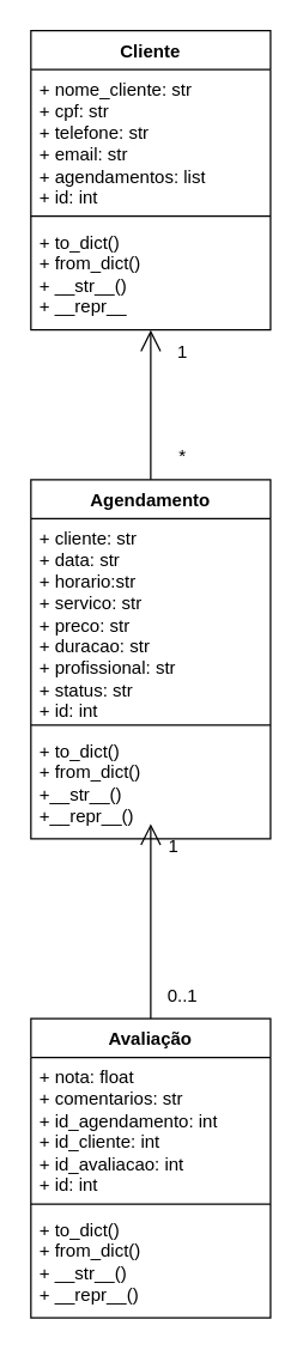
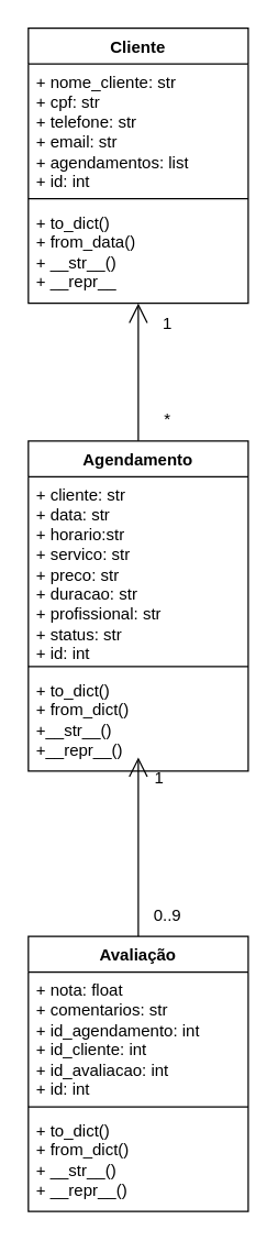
  <mxCell id="0" />
  <mxCell id="1" parent="0" />
  <mxCell id="2" value="Cliente" style="swimlane;fontStyle=1;align=center;verticalAlign=top;childLayout=stackLayout;horizontal=1;startSize=26;horizontalStack=0;resizeParent=1;resizeParentMax=0;resizeLast=0;collapsible=1;marginBottom=0;whiteSpace=wrap;html=1;" vertex="1" parent="1"><mxGeometry x="20" y="20" width="160" height="200" as="geometry" /></mxCell>
  <mxCell id="3" value="+ nome_cliente: str&lt;div&gt;+ cpf: str&lt;/div&gt;&lt;div&gt;+ telefone: str&lt;/div&gt;&lt;div&gt;+ email: str&lt;/div&gt;&lt;div&gt;+ agendamentos: list&lt;/div&gt;&lt;div&gt;+ id: int&lt;/div&gt;" style="text;strokeColor=none;fillColor=none;align=left;verticalAlign=top;spacingLeft=4;spacingRight=4;overflow=hidden;rotatable=0;points=[[0,0.5],[1,0.5]];portConstraint=eastwest;whiteSpace=wrap;html=1;" vertex="1" parent="2"><mxGeometry y="26" width="160" height="94" as="geometry" /></mxCell>
  <mxCell id="4" value="" style="line;strokeWidth=1;fillColor=none;align=left;verticalAlign=middle;spacingTop=-1;spacingLeft=3;spacingRight=3;rotatable=0;labelPosition=right;points=[];portConstraint=eastwest;strokeColor=inherit;" vertex="1" parent="2"><mxGeometry y="120" width="160" height="8" as="geometry" /></mxCell>
- <mxCell id="5" value="+ to_dict()&lt;div&gt;+ from_dict()&lt;/div&gt;&lt;div&gt;+ __str__()&lt;/div&gt;&lt;div&gt;+ __repr__&lt;/div&gt;" style="text;strokeColor=none;fillColor=none;align=left;verticalAlign=top;spacingLeft=4;spacingRight=4;overflow=hidden;rotatable=0;points=[[0,0.5],[1,0.5]];portConstraint=eastwest;whiteSpace=wrap;html=1;" vertex="1" parent="2"><mxGeometry y="128" width="160" height="72" as="geometry" /></mxCell>
+ <mxCell id="5" value="+ to_dict()&lt;div&gt;+ from_data()&lt;/div&gt;&lt;div&gt;+ __str__()&lt;/div&gt;&lt;div&gt;+ __repr__&lt;/div&gt;" style="text;strokeColor=none;fillColor=none;align=left;verticalAlign=top;spacingLeft=4;spacingRight=4;overflow=hidden;rotatable=0;points=[[0,0.5],[1,0.5]];portConstraint=eastwest;whiteSpace=wrap;html=1;" vertex="1" parent="2"><mxGeometry y="128" width="160" height="72" as="geometry" /></mxCell>
  <mxCell id="6" value="Agendamento" style="swimlane;fontStyle=1;align=center;verticalAlign=top;childLayout=stackLayout;horizontal=1;startSize=26;horizontalStack=0;resizeParent=1;resizeParentMax=0;resizeLast=0;collapsible=1;marginBottom=0;whiteSpace=wrap;html=1;" vertex="1" parent="1"><mxGeometry x="20" y="320" width="160" height="240" as="geometry" /></mxCell>
  <mxCell id="7" value="+ cliente: str&lt;div&gt;+ data: str&lt;/div&gt;&lt;div&gt;+ horario:str&lt;/div&gt;&lt;div&gt;+ servico: str&lt;/div&gt;&lt;div&gt;+ preco: str&lt;/div&gt;&lt;div&gt;+ duracao: str&lt;/div&gt;&lt;div&gt;+ profissional: str&lt;/div&gt;&lt;div&gt;+ status: str&lt;/div&gt;&lt;div&gt;+ id: int&lt;/div&gt;" style="text;strokeColor=none;fillColor=none;align=left;verticalAlign=top;spacingLeft=4;spacingRight=4;overflow=hidden;rotatable=0;points=[[0,0.5],[1,0.5]];portConstraint=eastwest;whiteSpace=wrap;html=1;" vertex="1" parent="6"><mxGeometry y="26" width="160" height="134" as="geometry" /></mxCell>
  <mxCell id="8" value="" style="line;strokeWidth=1;fillColor=none;align=left;verticalAlign=middle;spacingTop=-1;spacingLeft=3;spacingRight=3;rotatable=0;labelPosition=right;points=[];portConstraint=eastwest;strokeColor=inherit;" vertex="1" parent="6"><mxGeometry y="160" width="160" height="8" as="geometry" /></mxCell>
  <mxCell id="9" value="+ to_dict()&lt;div&gt;+ from_dict()&lt;/div&gt;&lt;div&gt;+__str__()&lt;/div&gt;&lt;div&gt;+__repr__()&lt;/div&gt;" style="text;strokeColor=none;fillColor=none;align=left;verticalAlign=top;spacingLeft=4;spacingRight=4;overflow=hidden;rotatable=0;points=[[0,0.5],[1,0.5]];portConstraint=eastwest;whiteSpace=wrap;html=1;" vertex="1" parent="6"><mxGeometry y="168" width="160" height="72" as="geometry" /></mxCell>
  <mxCell id="10" value="Avaliação" style="swimlane;fontStyle=1;align=center;verticalAlign=top;childLayout=stackLayout;horizontal=1;startSize=26;horizontalStack=0;resizeParent=1;resizeParentMax=0;resizeLast=0;collapsible=1;marginBottom=0;whiteSpace=wrap;html=1;" vertex="1" parent="1"><mxGeometry x="20" y="680" width="160" height="200" as="geometry" /></mxCell>
  <mxCell id="11" value="+ nota: float&lt;div&gt;+ comentarios: str&lt;/div&gt;&lt;div&gt;+ id_agendamento: int&lt;/div&gt;&lt;div&gt;+ id_cliente: int&lt;/div&gt;&lt;div&gt;&lt;span style=&quot;background-color: transparent; color: light-dark(rgb(0, 0, 0), rgb(255, 255, 255));&quot;&gt;+ id_avaliacao: int&lt;/span&gt;&lt;/div&gt;&lt;div&gt;&lt;span style=&quot;background-color: transparent; color: light-dark(rgb(0, 0, 0), rgb(255, 255, 255));&quot;&gt;+ id: int&amp;nbsp;&lt;/span&gt;&lt;/div&gt;" style="text;strokeColor=none;fillColor=none;align=left;verticalAlign=top;spacingLeft=4;spacingRight=4;overflow=hidden;rotatable=0;points=[[0,0.5],[1,0.5]];portConstraint=eastwest;whiteSpace=wrap;html=1;" vertex="1" parent="10"><mxGeometry y="26" width="160" height="94" as="geometry" /></mxCell>
  <mxCell id="12" value="" style="line;strokeWidth=1;fillColor=none;align=left;verticalAlign=middle;spacingTop=-1;spacingLeft=3;spacingRight=3;rotatable=0;labelPosition=right;points=[];portConstraint=eastwest;strokeColor=inherit;" vertex="1" parent="10"><mxGeometry y="120" width="160" height="8" as="geometry" /></mxCell>
  <mxCell id="13" value="+ to_dict()&lt;div&gt;+ from_dict()&lt;/div&gt;&lt;div&gt;+ __str__()&lt;/div&gt;&lt;div&gt;+ __repr__()&lt;/div&gt;" style="text;strokeColor=none;fillColor=none;align=left;verticalAlign=top;spacingLeft=4;spacingRight=4;overflow=hidden;rotatable=0;points=[[0,0.5],[1,0.5]];portConstraint=eastwest;whiteSpace=wrap;html=1;" vertex="1" parent="10"><mxGeometry y="128" width="160" height="72" as="geometry" /></mxCell>
  <mxCell id="14" value="" style="endArrow=open;endFill=1;endSize=12;html=1;rounded=0;" edge="1" parent="1"><mxGeometry width="160" relative="1" as="geometry"><mxPoint x="100" y="320" as="sourcePoint" /><mxPoint x="100" y="220" as="targetPoint" /></mxGeometry></mxCell>
  <mxCell id="15" value="" style="endArrow=open;endFill=1;endSize=12;html=1;rounded=0;" edge="1" parent="1"><mxGeometry width="160" relative="1" as="geometry"><mxPoint x="100" y="680" as="sourcePoint" /><mxPoint x="100" y="550" as="targetPoint" /></mxGeometry></mxCell>
  <mxCell id="16" value="1" style="text;html=1;align=center;verticalAlign=middle;resizable=0;points=[];autosize=1;strokeColor=none;fillColor=none;" vertex="1" parent="1"><mxGeometry x="106" y="220" width="30" height="30" as="geometry" /></mxCell>
  <mxCell id="17" value="*" style="text;html=1;align=center;verticalAlign=middle;resizable=0;points=[];autosize=1;strokeColor=none;fillColor=none;" vertex="1" parent="1"><mxGeometry x="106" y="290" width="30" height="30" as="geometry" /></mxCell>
  <mxCell id="18" value="1" style="text;html=1;align=center;verticalAlign=middle;resizable=0;points=[];autosize=1;strokeColor=none;fillColor=none;" vertex="1" parent="1"><mxGeometry x="100" y="550" width="30" height="30" as="geometry" /></mxCell>
- <mxCell id="19" value="0..1" style="text;html=1;align=center;verticalAlign=middle;resizable=0;points=[];autosize=1;strokeColor=none;fillColor=none;" vertex="1" parent="1"><mxGeometry x="101" y="650" width="40" height="30" as="geometry" /></mxCell>
+ <mxCell id="19" value="0..9" style="text;html=1;align=center;verticalAlign=middle;resizable=0;points=[];autosize=1;strokeColor=none;fillColor=none;" vertex="1" parent="1"><mxGeometry x="101" y="650" width="40" height="30" as="geometry" /></mxCell>
